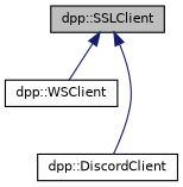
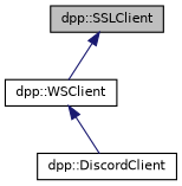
  digraph {
    node [color=black fontname=Helvetica fontsize=10 shape=record]
    edge [color=midnightblue dir=back fontname=Helvetica fontsize=10 labelfontname=Helvetica labelfontsize=10 style=solid]
    n1 [fillcolor=grey75 fontcolor=black height=0.2 label="dpp::SSLClient" style=filled width=0.4]
    n2 [height=0.2 label="dpp::WSClient" width=0.4]
    n3 [height=0.2 label="dpp::DiscordClient" width=0.4]
    n1 -> n2
-   n1 -> n3
+   n2 -> n3
  }
